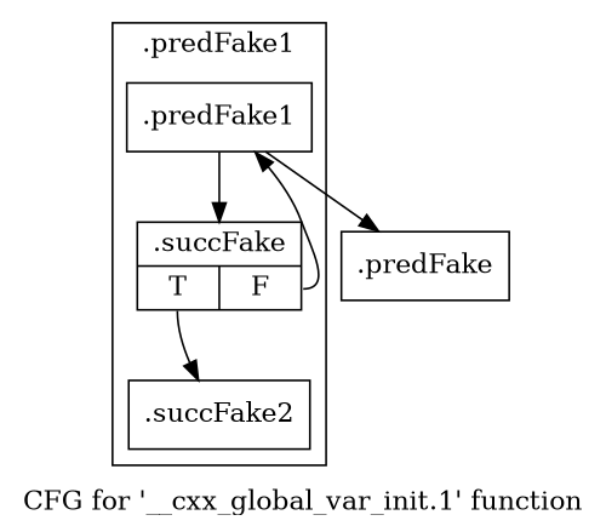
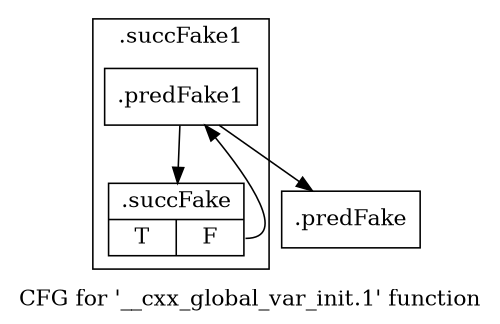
  digraph {
    label="CFG for '__cxx_global_var_init.1' function"
    node [filename="../../../../../Sources/conv/tb_conv.cpp" linenumber=19 shape=record]
    edge [execusionnum=0 filename="../../../../../Sources/conv/tb_conv.cpp"]
    n1 [label="{.predFake1}"]
    n2 [label="{.succFake|{<s0>T|<s1>F}}"]
-   n3 [label="{.succFake2}"]
    n4 [label="{.predFake}"]
    subgraph cluster_1 {
      invocationtime=-1
-     label=".predFake1"
+     label=".succFake1"
      tripcount=0
      n1
      n2
-     n3
    }
    n1 -> n2
    n1 -> n4
    n2 -> n1 [tailport=s1 execusionnum="" filename=""]
-   n2 -> n3 [tailport=s0]
  }
